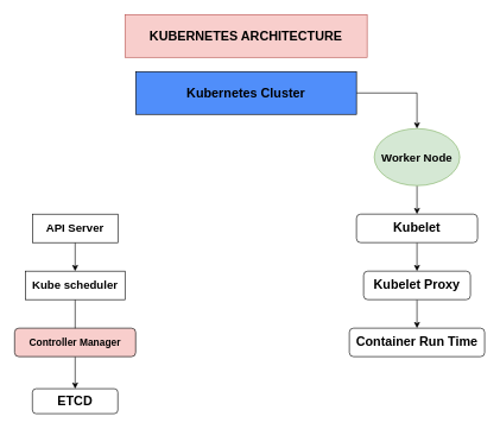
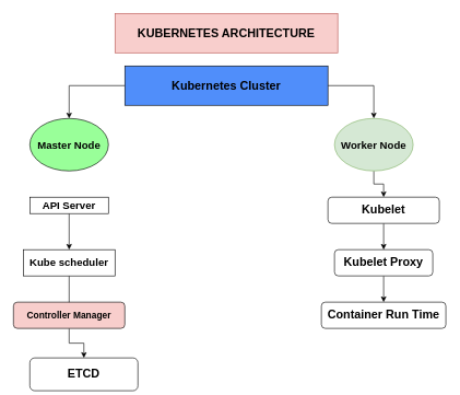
  <mxCell id="0" />
  <mxCell id="1" parent="0" />
+ <mxCell id="2" style="edgeStyle=orthogonalEdgeStyle;rounded=0;orthogonalLoop=1;jettySize=auto;html=1;" parent="1" source="4" target="5" edge="1"><mxGeometry relative="1" as="geometry"><mxPoint x="145" y="220" as="targetPoint" /></mxGeometry></mxCell>
  <mxCell id="3" style="edgeStyle=orthogonalEdgeStyle;rounded=0;orthogonalLoop=1;jettySize=auto;html=1;" parent="1" source="4" target="7" edge="1"><mxGeometry relative="1" as="geometry"><mxPoint x="625" y="180" as="targetPoint" /></mxGeometry></mxCell>
  <mxCell id="4" value="&lt;font style=&quot;font-size: 18px;&quot;&gt;&lt;b&gt;Kubernetes Cluster&lt;/b&gt;&lt;/font&gt;" style="rounded=0;whiteSpace=wrap;html=1;fillColor=#508EFA;" parent="1" vertex="1"><mxGeometry x="190" y="100" width="310" height="60" as="geometry" /></mxCell>
+ <mxCell id="5" value="&lt;font size=&quot;3&quot;&gt;&lt;b&gt;Master Node&lt;/b&gt;&lt;/font&gt;" style="ellipse;whiteSpace=wrap;html=1;fillColor=#99FF99;" parent="1" vertex="1"><mxGeometry x="45" y="180" width="120" height="80" as="geometry" /></mxCell>
  <mxCell id="6" style="edgeStyle=orthogonalEdgeStyle;rounded=0;orthogonalLoop=1;jettySize=auto;html=1;exitX=0.5;exitY=1;exitDx=0;exitDy=0;" parent="1" source="7" target="17" edge="1"><mxGeometry relative="1" as="geometry"><mxPoint x="585" y="300" as="targetPoint" /></mxGeometry></mxCell>
- <mxCell id="7" value="&lt;font size=&quot;3&quot;&gt;&lt;b&gt;Worker Node&lt;/b&gt;&lt;/font&gt;" style="ellipse;whiteSpace=wrap;html=1;fillColor=#d5e8d4;strokeColor=#82b366;" parent="1" vertex="1"><mxGeometry x="525" y="180" width="120" height="80" as="geometry" /></mxCell>
+ <mxCell id="7" value="&lt;font size=&quot;3&quot;&gt;&lt;b&gt;Worker Node&lt;/b&gt;&lt;/font&gt;" style="ellipse;whiteSpace=wrap;html=1;fillColor=#d5e8d4;strokeColor=#82b366;" parent="1" vertex="1"><mxGeometry x="510" y="180" width="120" height="80" as="geometry" /></mxCell>
  <mxCell id="8" style="edgeStyle=orthogonalEdgeStyle;rounded=0;orthogonalLoop=1;jettySize=auto;html=1;exitX=0.5;exitY=1;exitDx=0;exitDy=0;entryX=0.5;entryY=0;entryDx=0;entryDy=0;" parent="1" source="9" target="11" edge="1"><mxGeometry relative="1" as="geometry" /></mxCell>
- <mxCell id="9" value="&lt;font size=&quot;3&quot;&gt;&lt;b&gt;API Server&lt;/b&gt;&lt;/font&gt;" style="rounded=0;whiteSpace=wrap;html=1;" parent="1" vertex="1"><mxGeometry x="45" y="300" width="120" height="40" as="geometry" /></mxCell>
+ <mxCell id="9" value="&lt;font size=&quot;3&quot;&gt;&lt;b&gt;API Server&lt;/b&gt;&lt;/font&gt;" style="rounded=0;whiteSpace=wrap;html=1;" parent="1" vertex="1"><mxGeometry x="45" y="300" width="120" height="25" as="geometry" /></mxCell>
  <mxCell id="10" style="edgeStyle=orthogonalEdgeStyle;rounded=0;orthogonalLoop=1;jettySize=auto;html=1;" parent="1" source="11" edge="1"><mxGeometry relative="1" as="geometry"><mxPoint x="105" y="500" as="targetPoint" /></mxGeometry></mxCell>
  <mxCell id="11" value="&lt;font size=&quot;3&quot;&gt;&lt;b&gt;Kube scheduler&lt;/b&gt;&lt;/font&gt;" style="rounded=0;whiteSpace=wrap;html=1;" parent="1" vertex="1"><mxGeometry x="35" y="380" width="140" height="40" as="geometry" /></mxCell>
- <mxCell id="12" value="&lt;font style=&quot;font-size: 18px;&quot;&gt;&lt;b&gt;ETCD&lt;/b&gt;&lt;/font&gt;" style="rounded=1;whiteSpace=wrap;html=1;" parent="1" vertex="1"><mxGeometry x="45" y="545" width="120" height="35" as="geometry" /></mxCell>
+ <mxCell id="12" value="&lt;font style=&quot;font-size: 18px;&quot;&gt;&lt;b&gt;ETCD&lt;/b&gt;&lt;/font&gt;" style="rounded=1;whiteSpace=wrap;html=1;" parent="1" vertex="1"><mxGeometry x="45" y="545" width="165" height="50" as="geometry" /></mxCell>
  <mxCell id="13" style="edgeStyle=orthogonalEdgeStyle;rounded=0;orthogonalLoop=1;jettySize=auto;html=1;exitX=0.5;exitY=1;exitDx=0;exitDy=0;entryX=0.5;entryY=0;entryDx=0;entryDy=0;" parent="1" source="14" target="12" edge="1"><mxGeometry relative="1" as="geometry" /></mxCell>
  <mxCell id="14" value="&lt;font style=&quot;font-size: 14px;&quot;&gt;&lt;b&gt;Controller Manager&lt;/b&gt;&lt;/font&gt;" style="rounded=1;whiteSpace=wrap;html=1;fillColor=#f8cecc;" parent="1" vertex="1"><mxGeometry x="20" y="460" width="170" height="40" as="geometry" /></mxCell>
  <mxCell id="15" style="edgeStyle=orthogonalEdgeStyle;rounded=0;orthogonalLoop=1;jettySize=auto;html=1;exitX=0.5;exitY=1;exitDx=0;exitDy=0;" parent="1" source="9" target="9" edge="1"><mxGeometry relative="1" as="geometry" /></mxCell>
  <mxCell id="16" style="edgeStyle=orthogonalEdgeStyle;rounded=0;orthogonalLoop=1;jettySize=auto;html=1;exitX=0.5;exitY=1;exitDx=0;exitDy=0;" parent="1" source="17" target="19" edge="1"><mxGeometry relative="1" as="geometry"><mxPoint x="585" y="380" as="targetPoint" /></mxGeometry></mxCell>
  <mxCell id="17" value="&lt;font style=&quot;font-size: 18px;&quot;&gt;&lt;b&gt;Kubelet&lt;/b&gt;&lt;/font&gt;" style="rounded=1;whiteSpace=wrap;html=1;" parent="1" vertex="1"><mxGeometry x="500" y="300" width="170" height="40" as="geometry" /></mxCell>
  <mxCell id="18" style="edgeStyle=orthogonalEdgeStyle;rounded=0;orthogonalLoop=1;jettySize=auto;html=1;exitX=0.5;exitY=1;exitDx=0;exitDy=0;entryX=0.5;entryY=0;entryDx=0;entryDy=0;" parent="1" source="19" target="20" edge="1"><mxGeometry relative="1" as="geometry" /></mxCell>
  <mxCell id="19" value="&lt;font style=&quot;font-size: 18px;&quot;&gt;&lt;b&gt;Kubelet Proxy&lt;/b&gt;&lt;/font&gt;" style="rounded=1;whiteSpace=wrap;html=1;" parent="1" vertex="1"><mxGeometry x="510" y="380" width="150" height="40" as="geometry" /></mxCell>
  <mxCell id="20" value="&lt;font style=&quot;font-size: 18px;&quot;&gt;&lt;b&gt;Container Run Time&lt;/b&gt;&lt;/font&gt;" style="rounded=1;whiteSpace=wrap;html=1;" parent="1" vertex="1"><mxGeometry x="490" y="460" width="190" height="40" as="geometry" /></mxCell>
  <mxCell id="21" value="&lt;font style=&quot;font-size: 18px;&quot;&gt;&lt;b&gt;KUBERNETES ARCHITECTURE&lt;/b&gt;&lt;/font&gt;" style="rounded=0;whiteSpace=wrap;html=1;fillColor=#f8cecc;strokeColor=#b85450;" parent="1" vertex="1"><mxGeometry x="175" width="340" height="60" as="geometry" y="20" /></mxCell>
